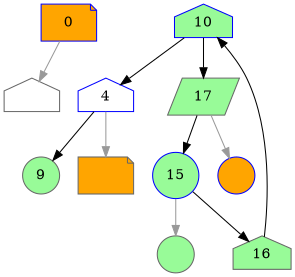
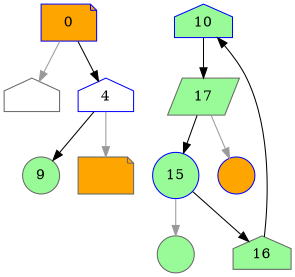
  digraph {
    node [color=gray40 fillcolor=palegreen shape=house style=filled]
    n1 [color=blue fillcolor=orange label=0 shape=note]
    n2 [fillcolor=white label=" "]
    n3 [color=blue label=10]
    n4 [color=blue fillcolor=white label=4]
    n5 [label=17 shape=parallelogram]
    n6 [label=9 shape=circle]
    n7 [fillcolor=orange label=" " shape=note]
    n8 [color=blue label=15 shape=circle]
    n9 [color=blue fillcolor=orange label=" " shape=circle]
    n10 [label=16]
    n11 [label=" " shape=circle]
    n1 -> n2 [color="#999999"]
-   n3 -> n4
+   n1 -> n4
    n3 -> n5
    n4 -> n6
    n4 -> n7 [color="#999999"]
    n5 -> n8
    n5 -> n9 [color="#999999"]
    n8 -> n10
    n8 -> n11 [color="#999999"]
    n10 -> n3
  }
